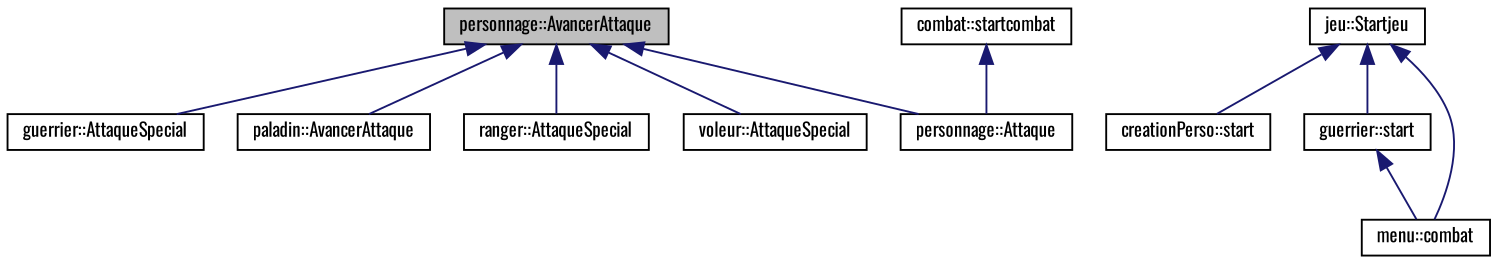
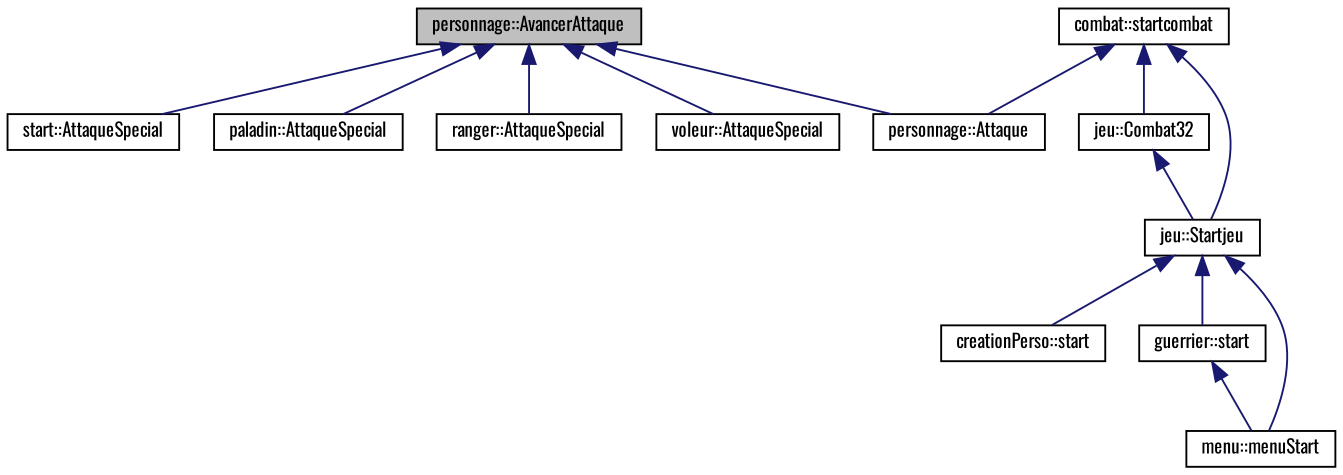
  digraph {
    fontname=Oswald
    rankdir=TB
    node [color=black fillcolor=white fontname=Oswald fontsize=10 shape=record style=filled]
    edge [color=midnightblue dir=back fontname=Oswald fontsize=10 labelfontname=Helvetica labelfontsize=10 style=solid]
    n1 [fillcolor=grey75 fontcolor=black height=0.2 label="personnage::AvancerAttaque" width=0.4]
-   n2 [height=0.2 label="guerrier::AttaqueSpecial" width=0.4]
-   n3 [height=0.2 label="paladin::AvancerAttaque" width=0.4]
+   n2 [height=0.2 label="start::AttaqueSpecial" width=0.4]
+   n3 [height=0.2 label="paladin::AttaqueSpecial" width=0.4]
    n4 [height=0.2 label="personnage::Attaque" width=0.4]
    n5 [height=0.2 label="ranger::AttaqueSpecial" width=0.4]
    n6 [height=0.2 label="voleur::AttaqueSpecial" width=0.4]
    n7 [height=0.2 label="combat::startcombat" width=0.4]
+   n8 [height=0.2 label="jeu::Combat32" width=0.4]
    n9 [height=0.2 label="jeu::Startjeu" width=0.4]
    n10 [height=0.2 label="creationPerso::start" width=0.4]
    n11 [height=0.2 label="guerrier::start" width=0.4]
-   n12 [height=0.2 label="menu::combat" width=0.4]
+   n12 [height=0.2 label="menu::menuStart" width=0.4]
    n1 -> n2
    n1 -> n3
    n1 -> n4
    n1 -> n5
    n1 -> n6
    n7 -> n4
+   n7 -> n8
+   n7 -> n9
+   n8 -> n9
    n9 -> n10
    n9 -> n11
    n9 -> n12
    n11 -> n12
  }
